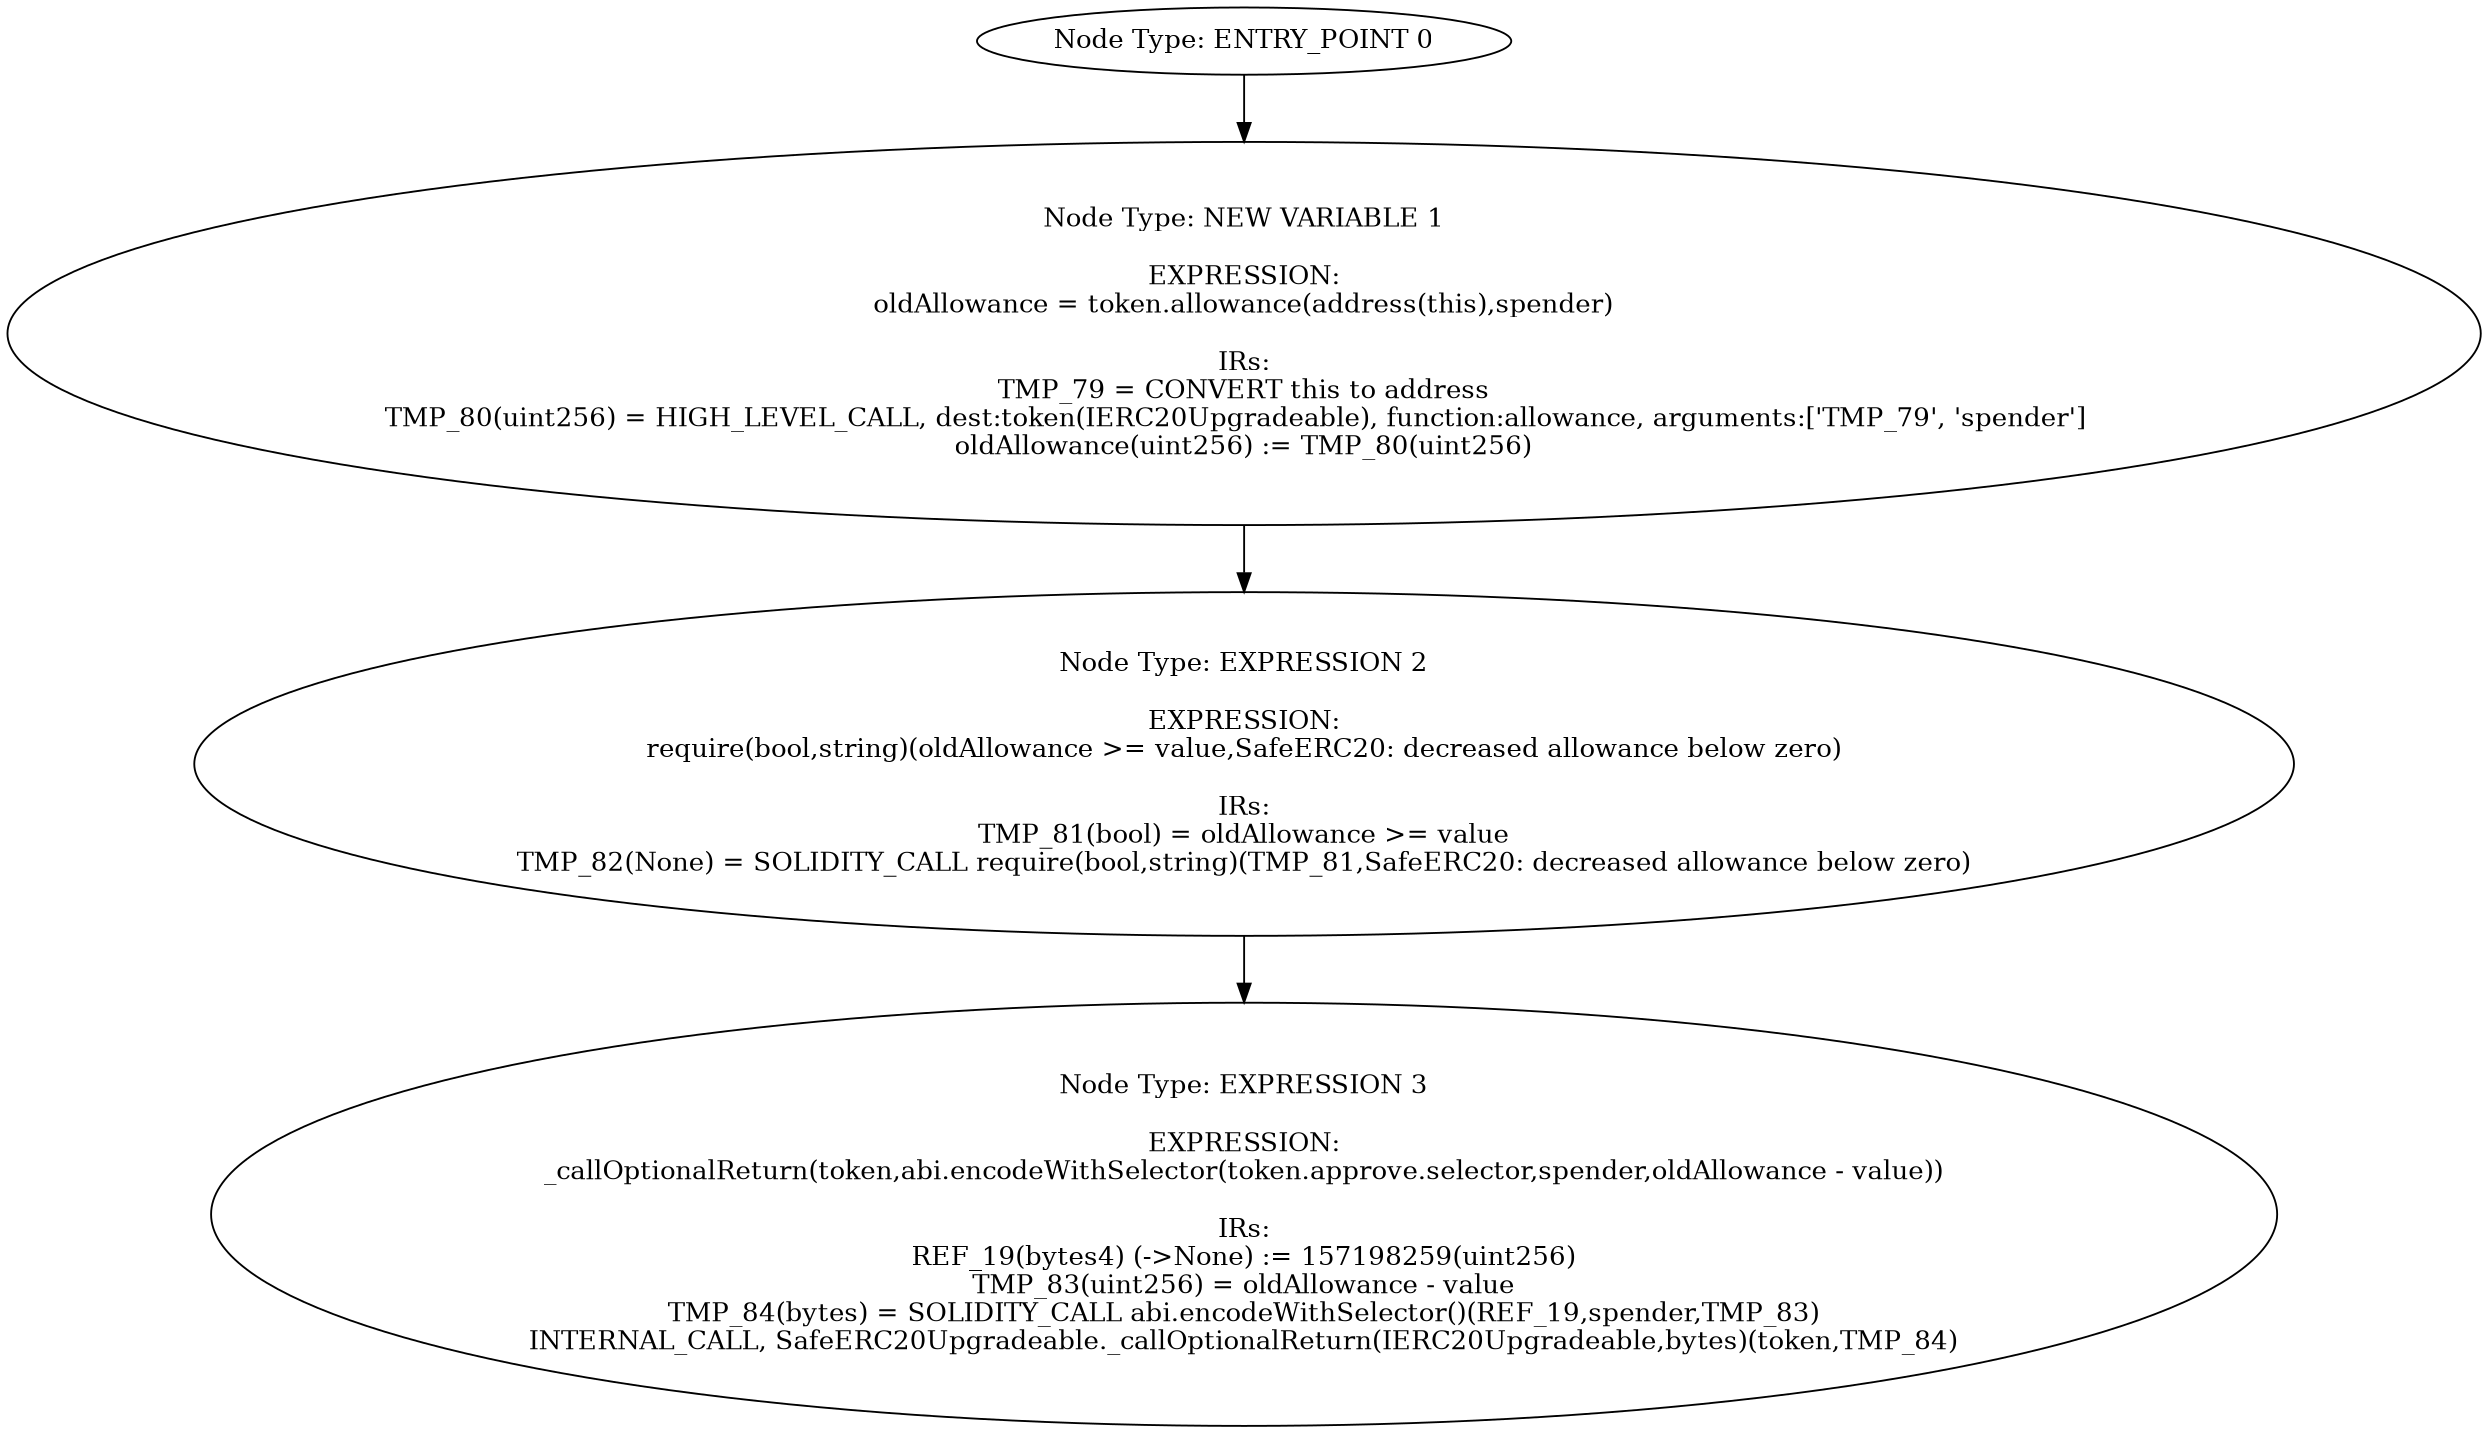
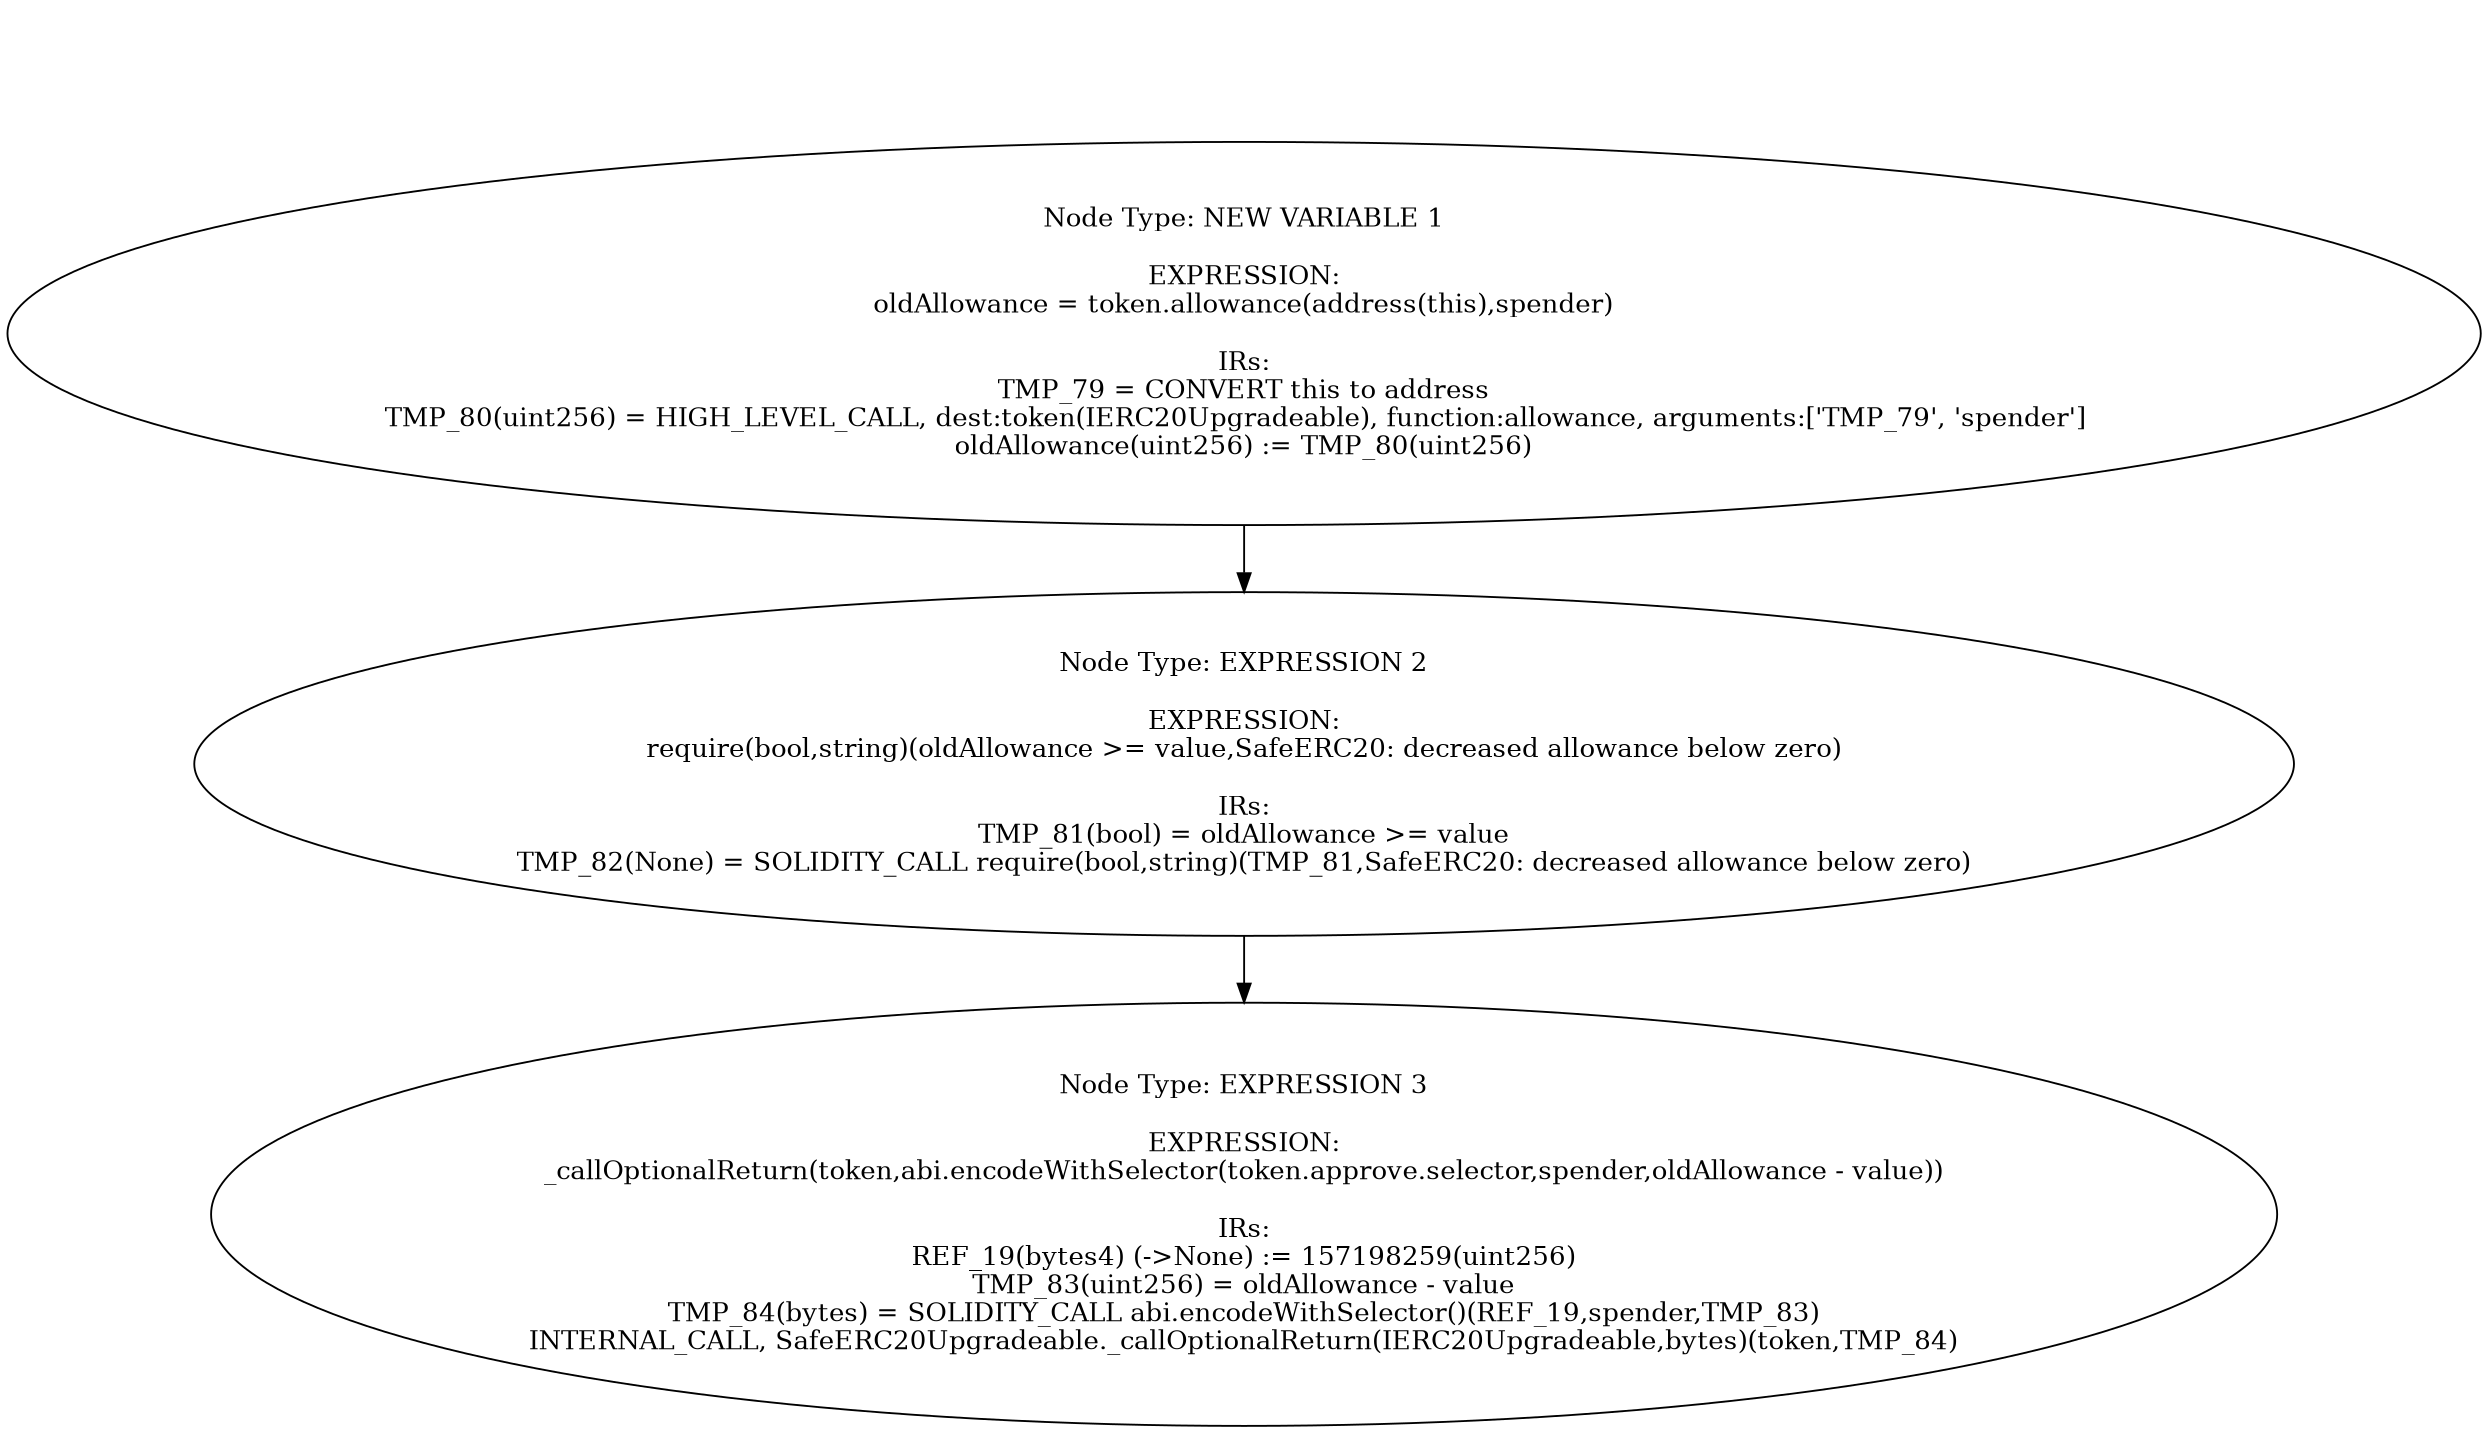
  digraph {
-   n1 [label="Node Type: ENTRY_POINT 0\n"]
    n2 [label="Node Type: NEW VARIABLE 1\n\nEXPRESSION:\noldAllowance = token.allowance(address(this),spender)\n\nIRs:\nTMP_79 = CONVERT this to address\nTMP_80(uint256) = HIGH_LEVEL_CALL, dest:token(IERC20Upgradeable), function:allowance, arguments:['TMP_79', 'spender']  \noldAllowance(uint256) := TMP_80(uint256)"]
    n3 [label="Node Type: EXPRESSION 2\n\nEXPRESSION:\nrequire(bool,string)(oldAllowance >= value,SafeERC20: decreased allowance below zero)\n\nIRs:\nTMP_81(bool) = oldAllowance >= value\nTMP_82(None) = SOLIDITY_CALL require(bool,string)(TMP_81,SafeERC20: decreased allowance below zero)"]
    n4 [label="Node Type: EXPRESSION 3\n\nEXPRESSION:\n_callOptionalReturn(token,abi.encodeWithSelector(token.approve.selector,spender,oldAllowance - value))\n\nIRs:\nREF_19(bytes4) (->None) := 157198259(uint256)\nTMP_83(uint256) = oldAllowance - value\nTMP_84(bytes) = SOLIDITY_CALL abi.encodeWithSelector()(REF_19,spender,TMP_83)\nINTERNAL_CALL, SafeERC20Upgradeable._callOptionalReturn(IERC20Upgradeable,bytes)(token,TMP_84)"]
-   n1 -> n2
    n2 -> n3
    n3 -> n4
  }
